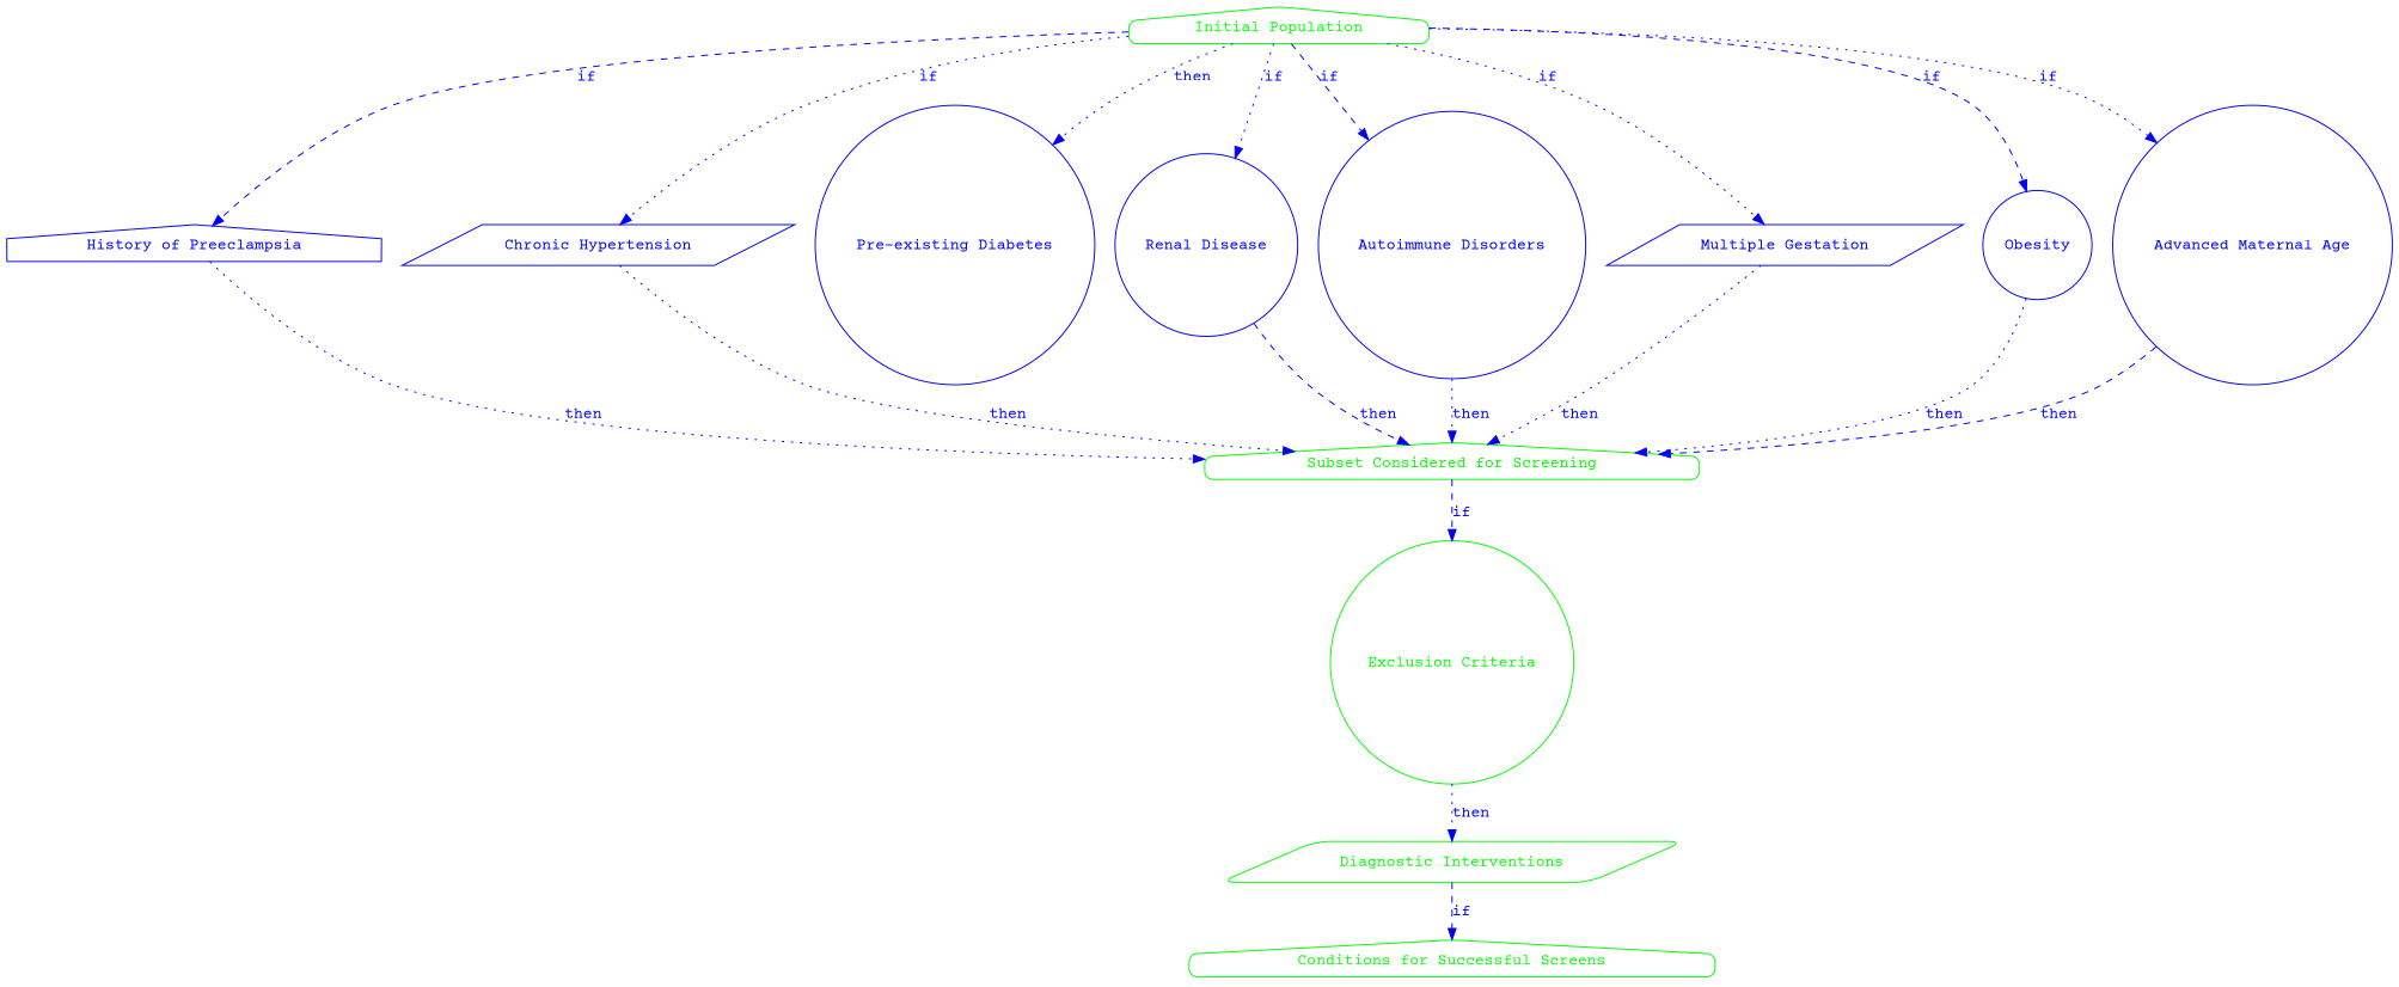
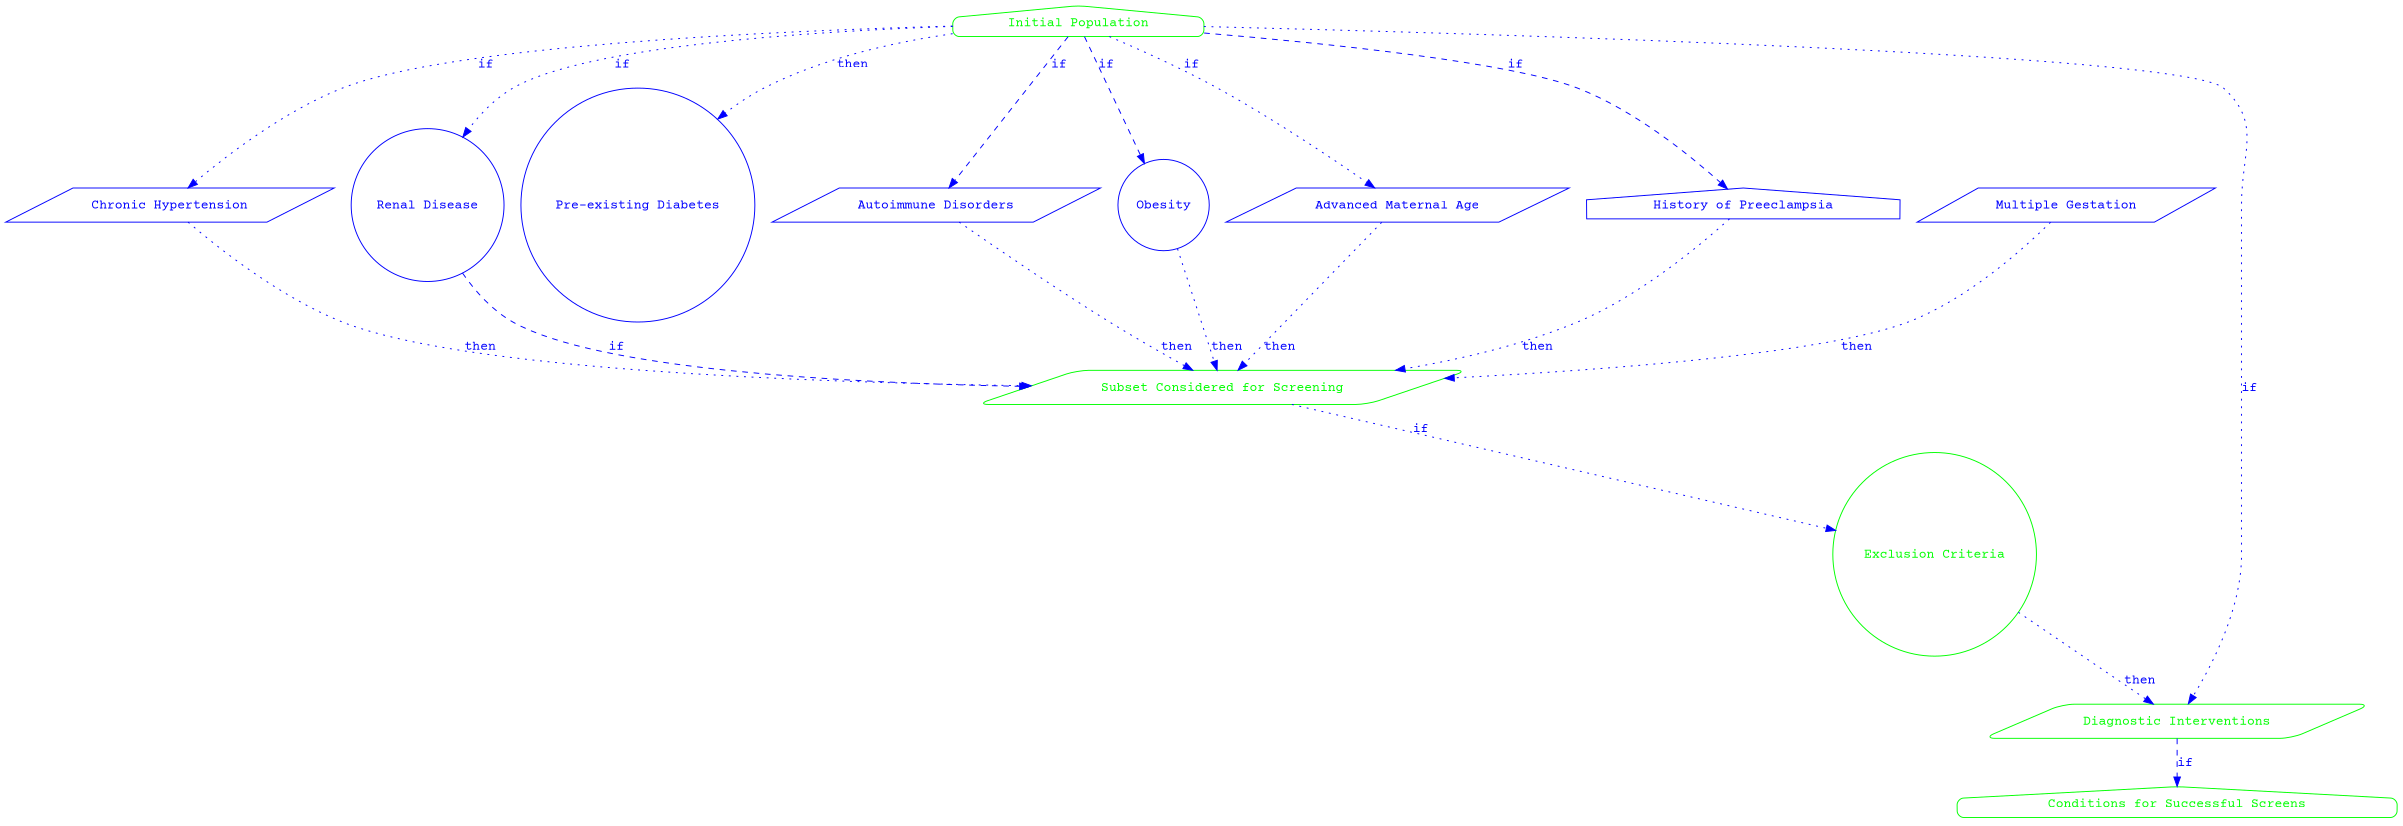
  digraph {
    fontname="Courier Prime"
    rankdir=TB
    node [color=blue fontcolor=blue fontname="Courier Prime" shape=circle]
    edge [color=blue fontcolor=blue fontname="Courier Prime" style=dotted]
    n1 [color=green fontcolor=green label="Initial Population" shape=house style=rounded]
    n2 [label="History of Preeclampsia" shape=house]
    n3 [label="Chronic Hypertension" shape=parallelogram]
    n4 [label="Pre-existing Diabetes"]
    n5 [label="Renal Disease"]
-   n6 [label="Autoimmune Disorders"]
+   n6 [label="Autoimmune Disorders" shape=parallelogram]
    n7 [label="Multiple Gestation" shape=parallelogram]
    n8 [label=Obesity]
-   n9 [label="Advanced Maternal Age"]
-   n10 [color=green fontcolor=green label="Subset Considered for Screening" shape=house style=rounded]
+   n9 [label="Advanced Maternal Age" shape=parallelogram]
+   n10 [color=green fontcolor=green label="Subset Considered for Screening" shape=parallelogram style=rounded]
    n11 [color=green fontcolor=green label="Exclusion Criteria" style=rounded]
    n12 [color=green fontcolor=green label="Diagnostic Interventions" shape=parallelogram style=rounded]
    n13 [color=green fontcolor=green label="Conditions for Successful Screens" shape=house style=rounded]
    n1 -> n2 [label=if style=dashed]
    n1 -> n3 [label=if]
    n1 -> n4 [label=then]
    n1 -> n5 [label=if]
    n1 -> n6 [label=if style=dashed]
-   n1 -> n7 [label=if]
+   n1 -> n12 [label=if]
    n1 -> n8 [label=if style=dashed]
    n1 -> n9 [label=if]
    n2 -> n10 [label=then]
    n3 -> n10 [label=then]
-   n5 -> n10 [label=then style=dashed]
+   n5 -> n10 [label=if style=dashed]
    n6 -> n10 [label=then]
    n7 -> n10 [label=then]
    n8 -> n10 [label=then]
-   n9 -> n10 [label=then style=dashed]
-   n10 -> n11 [label=if style=dashed]
+   n9 -> n10 [label=then]
+   n10 -> n11 [label=if]
    n11 -> n12 [label=then]
    n12 -> n13 [label=if style=dashed]
  }
